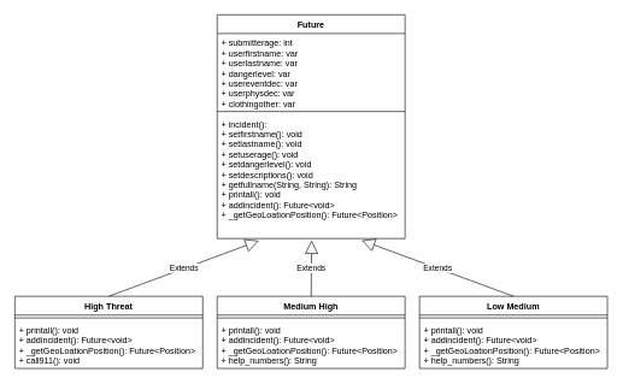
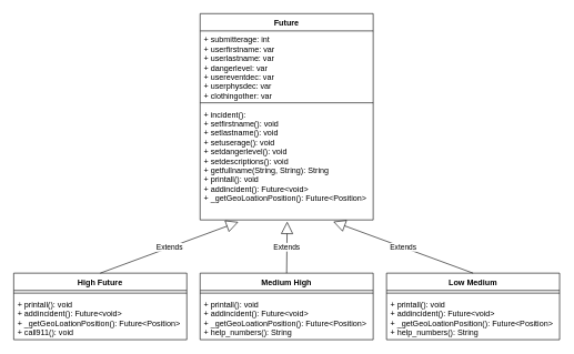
  <mxCell id="0" />
  <mxCell id="1" parent="0" />
  <mxCell id="2" value="Future" style="swimlane;fontStyle=1;align=center;verticalAlign=top;childLayout=stackLayout;horizontal=1;startSize=26;horizontalStack=0;resizeParent=1;resizeParentMax=0;resizeLast=0;collapsible=1;marginBottom=0;" vertex="1" parent="1"><mxGeometry x="300" y="20" width="260" height="310" as="geometry" /></mxCell>
  <mxCell id="3" value="+ submitterage: int&#10;+ userfirstname: var&#10;+ userlastname: var&#10;+ dangerlevel: var&#10;+ usereventdec: var&#10;+ userphysdec: var&#10;+ clothingother: var&#10;&#10;" style="text;strokeColor=none;fillColor=none;align=left;verticalAlign=top;spacingLeft=4;spacingRight=4;overflow=hidden;rotatable=0;points=[[0,0.5],[1,0.5]];portConstraint=eastwest;" vertex="1" parent="2"><mxGeometry y="26" width="260" height="104" as="geometry" /></mxCell>
  <mxCell id="4" value="" style="line;strokeWidth=1;fillColor=none;align=left;verticalAlign=middle;spacingTop=-1;spacingLeft=3;spacingRight=3;rotatable=0;labelPosition=right;points=[];portConstraint=eastwest;" vertex="1" parent="2"><mxGeometry y="130" width="260" height="8" as="geometry" /></mxCell>
  <mxCell id="5" value="+ incident():&#10;+ setfirstname(): void&#10;+ setlastname(): void&#10;+ setuserage(): void&#10;+ setdangerlevel(): void&#10;+ setdescriptions(): void&#10;+ getfullname(String, String): String&#10;+ printall(): void&#10;+ addincident(): Future&lt;void&gt;&#10;+ _getGeoLoationPosition(): Future&lt;Position&gt;" style="text;strokeColor=none;fillColor=none;align=left;verticalAlign=top;spacingLeft=4;spacingRight=4;overflow=hidden;rotatable=0;points=[[0,0.5],[1,0.5]];portConstraint=eastwest;" vertex="1" parent="2"><mxGeometry y="138" width="260" height="172" as="geometry" /></mxCell>
- <mxCell id="6" value="High Threat" style="swimlane;fontStyle=1;align=center;verticalAlign=top;childLayout=stackLayout;horizontal=1;startSize=26;horizontalStack=0;resizeParent=1;resizeParentMax=0;resizeLast=0;collapsible=1;marginBottom=0;" vertex="1" parent="1"><mxGeometry x="20" y="410" width="260" height="100" as="geometry" /></mxCell>
+ <mxCell id="6" value="High Future" style="swimlane;fontStyle=1;align=center;verticalAlign=top;childLayout=stackLayout;horizontal=1;startSize=26;horizontalStack=0;resizeParent=1;resizeParentMax=0;resizeLast=0;collapsible=1;marginBottom=0;" vertex="1" parent="1"><mxGeometry x="20" y="410" width="260" height="100" as="geometry" /></mxCell>
  <mxCell id="7" value="" style="line;strokeWidth=1;fillColor=none;align=left;verticalAlign=middle;spacingTop=-1;spacingLeft=3;spacingRight=3;rotatable=0;labelPosition=right;points=[];portConstraint=eastwest;" vertex="1" parent="6"><mxGeometry y="26" width="260" height="8" as="geometry" /></mxCell>
  <mxCell id="8" value="+ printall(): void&#10;+ addincident(): Future&lt;void&gt;&#10;+ _getGeoLoationPosition(): Future&lt;Position&gt;&#10;+ call911(): void" style="text;strokeColor=none;fillColor=none;align=left;verticalAlign=top;spacingLeft=4;spacingRight=4;overflow=hidden;rotatable=0;points=[[0,0.5],[1,0.5]];portConstraint=eastwest;" vertex="1" parent="6"><mxGeometry y="34" width="260" height="66" as="geometry" /></mxCell>
  <mxCell id="9" value="Medium High" style="swimlane;fontStyle=1;align=center;verticalAlign=top;childLayout=stackLayout;horizontal=1;startSize=26;horizontalStack=0;resizeParent=1;resizeParentMax=0;resizeLast=0;collapsible=1;marginBottom=0;" vertex="1" parent="1"><mxGeometry x="300" y="410" width="260" height="100" as="geometry" /></mxCell>
  <mxCell id="10" value="" style="line;strokeWidth=1;fillColor=none;align=left;verticalAlign=middle;spacingTop=-1;spacingLeft=3;spacingRight=3;rotatable=0;labelPosition=right;points=[];portConstraint=eastwest;" vertex="1" parent="9"><mxGeometry y="26" width="260" height="8" as="geometry" /></mxCell>
  <mxCell id="11" value="+ printall(): void&#10;+ addincident(): Future&lt;void&gt;&#10;+ _getGeoLoationPosition(): Future&lt;Position&gt;&#10;+ help_numbers(): String" style="text;strokeColor=none;fillColor=none;align=left;verticalAlign=top;spacingLeft=4;spacingRight=4;overflow=hidden;rotatable=0;points=[[0,0.5],[1,0.5]];portConstraint=eastwest;" vertex="1" parent="9"><mxGeometry y="34" width="260" height="66" as="geometry" /></mxCell>
  <mxCell id="12" value="Low Medium" style="swimlane;fontStyle=1;align=center;verticalAlign=top;childLayout=stackLayout;horizontal=1;startSize=26;horizontalStack=0;resizeParent=1;resizeParentMax=0;resizeLast=0;collapsible=1;marginBottom=0;" vertex="1" parent="1"><mxGeometry x="580" y="410" width="260" height="100" as="geometry" /></mxCell>
  <mxCell id="13" value="" style="line;strokeWidth=1;fillColor=none;align=left;verticalAlign=middle;spacingTop=-1;spacingLeft=3;spacingRight=3;rotatable=0;labelPosition=right;points=[];portConstraint=eastwest;" vertex="1" parent="12"><mxGeometry y="26" width="260" height="8" as="geometry" /></mxCell>
  <mxCell id="14" value="+ printall(): void&#10;+ addincident(): Future&lt;void&gt;&#10;+ _getGeoLoationPosition(): Future&lt;Position&gt;&#10;+ help_numbers(): String" style="text;strokeColor=none;fillColor=none;align=left;verticalAlign=top;spacingLeft=4;spacingRight=4;overflow=hidden;rotatable=0;points=[[0,0.5],[1,0.5]];portConstraint=eastwest;" vertex="1" parent="12"><mxGeometry y="34" width="260" height="66" as="geometry" /></mxCell>
  <mxCell id="15" value="Extends" style="endArrow=block;endSize=16;endFill=0;html=1;exitX=0.5;exitY=0;exitDx=0;exitDy=0;entryX=0.221;entryY=1.018;entryDx=0;entryDy=0;entryPerimeter=0;" edge="1" parent="1" source="6" target="5"><mxGeometry width="160" relative="1" as="geometry"><mxPoint x="140" y="368.667" as="sourcePoint" /><mxPoint x="300" y="368.667" as="targetPoint" /></mxGeometry></mxCell>
  <mxCell id="16" value="Extends" style="endArrow=block;endSize=16;endFill=0;html=1;entryX=0.503;entryY=1.015;entryDx=0;entryDy=0;entryPerimeter=0;exitX=0.5;exitY=0;exitDx=0;exitDy=0;" edge="1" parent="1" source="9" target="5"><mxGeometry width="160" relative="1" as="geometry"><mxPoint x="380" y="380" as="sourcePoint" /><mxPoint x="540" y="380" as="targetPoint" /></mxGeometry></mxCell>
  <mxCell id="17" value="Extends" style="endArrow=block;endSize=16;endFill=0;html=1;exitX=0.5;exitY=0;exitDx=0;exitDy=0;entryX=0.769;entryY=1.015;entryDx=0;entryDy=0;entryPerimeter=0;" edge="1" parent="1" source="12" target="5"><mxGeometry width="160" relative="1" as="geometry"><mxPoint x="720" y="410" as="sourcePoint" /><mxPoint x="490" y="333" as="targetPoint" /></mxGeometry></mxCell>
